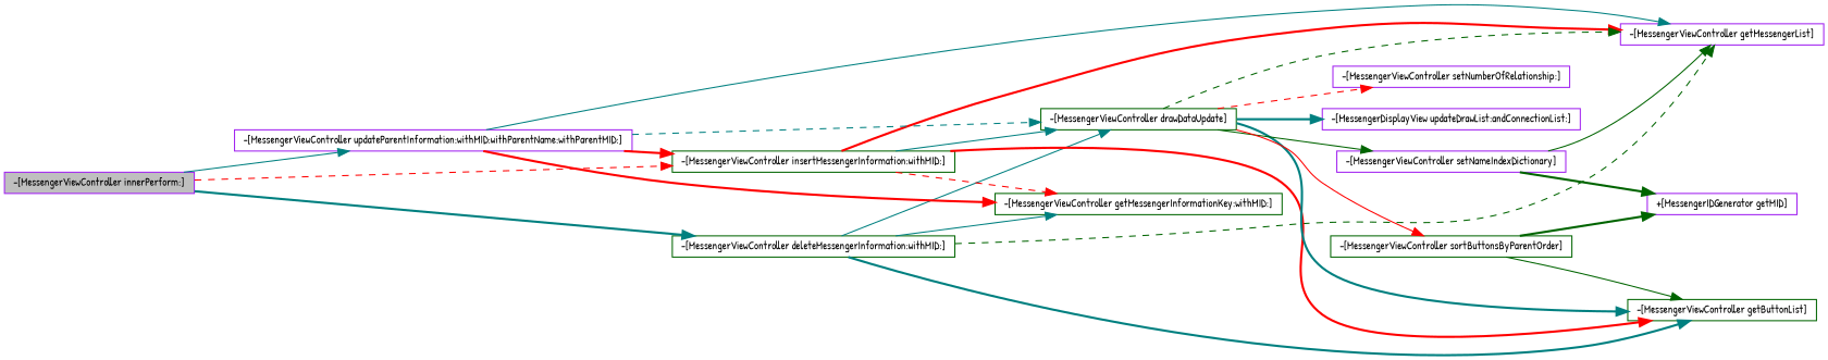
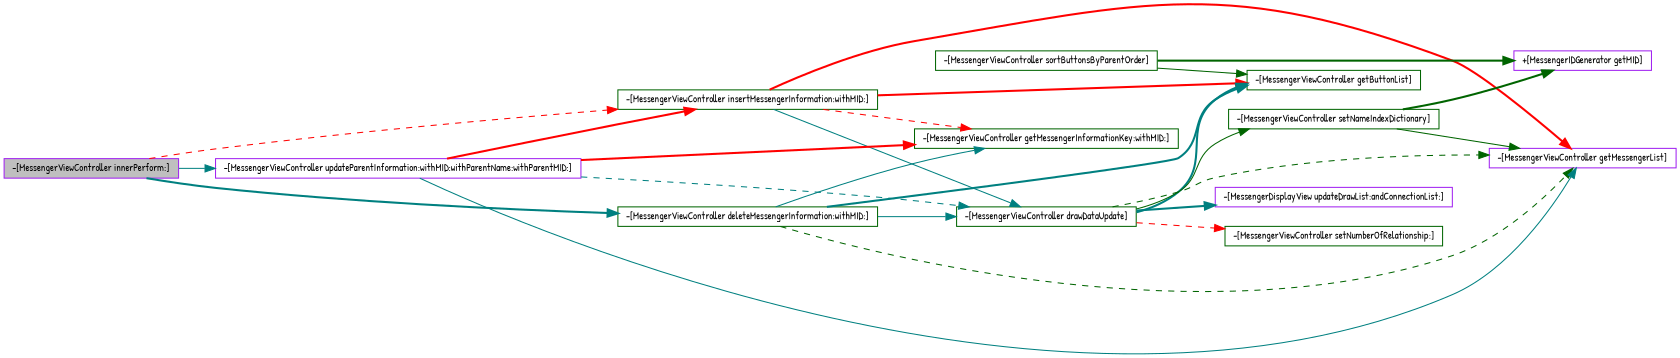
  digraph {
    fontname="Patrick Hand"
    rankdir=LR
    node [color=darkgreen fillcolor=white fontname="Patrick Hand" fontsize=10 shape=record style=filled]
    edge [color=teal fontname="Patrick Hand" fontsize=10 labelfontname="FreeSans.ttf" labelfontsize=10 style=bold]
    n1 [color=purple fillcolor=grey75 fontcolor=black height=0.2 label="-[MessengerViewController innerPerform:]" width=0.4]
    n2 [height=0.2 label="-[MessengerViewController deleteMessengerInformation:withMID:]" width=0.4]
    n3 [height=0.2 label="-[MessengerViewController insertMessengerInformation:withMID:]" width=0.4]
    n4 [color=purple height=0.2 label="-[MessengerViewController updateParentInformation:withMID:withParentName:withParentMID:]" width=0.4]
    n5 [height=0.2 label="-[MessengerViewController drawDataUpdate]" width=0.4]
    n6 [height=0.2 label="-[MessengerViewController getButtonList]" width=0.4]
    n7 [color=purple height=0.2 label="-[MessengerViewController getMessengerList]" width=0.4]
    n8 [height=0.2 label="-[MessengerViewController getMessengerInformationKey:withMID:]" width=0.4]
-   n9 [color=purple height=0.2 label="-[MessengerViewController setNameIndexDictionary]" width=0.4]
-   n10 [color=purple height=0.2 label="-[MessengerViewController setNumberOfRelationship:]" width=0.4]
+   n9 [height=0.2 label="-[MessengerViewController setNameIndexDictionary]" width=0.4]
+   n10 [height=0.2 label="-[MessengerViewController setNumberOfRelationship:]" width=0.4]
    n11 [height=0.2 label="-[MessengerViewController sortButtonsByParentOrder]" width=0.4]
    n12 [color=purple height=0.2 label="-[MessengerDisplayView updateDrawList:andConnectionList:]" width=0.4]
    n13 [color=purple height=0.2 label="+[MessengerIDGenerator getMID]" width=0.4]
    n1 -> n2
    n1 -> n3 [color=red style=dashed]
    n1 -> n4 [style=solid]
    n2 -> n5 [style=solid]
    n2 -> n6
    n2 -> n7 [color=darkgreen style=dashed]
    n2 -> n8 [style=solid]
    n3 -> n5 [style=solid]
    n3 -> n6 [color=red]
    n3 -> n7 [color=red]
    n3 -> n8 [color=red style=dashed]
    n4 -> n3 [color=red]
    n4 -> n5 [style=dashed]
    n4 -> n7 [style=solid]
    n4 -> n8 [color=red]
    n5 -> n6
    n5 -> n7 [color=darkgreen style=dashed]
    n5 -> n9 [color=darkgreen style=solid]
    n5 -> n10 [color=red style=dashed]
-   n5 -> n11 [color=red style=solid]
    n5 -> n12
    n9 -> n7 [color=darkgreen style=solid]
    n9 -> n13 [color=darkgreen]
    n11 -> n6 [color=darkgreen style=solid]
    n11 -> n13 [color=darkgreen]
  }
